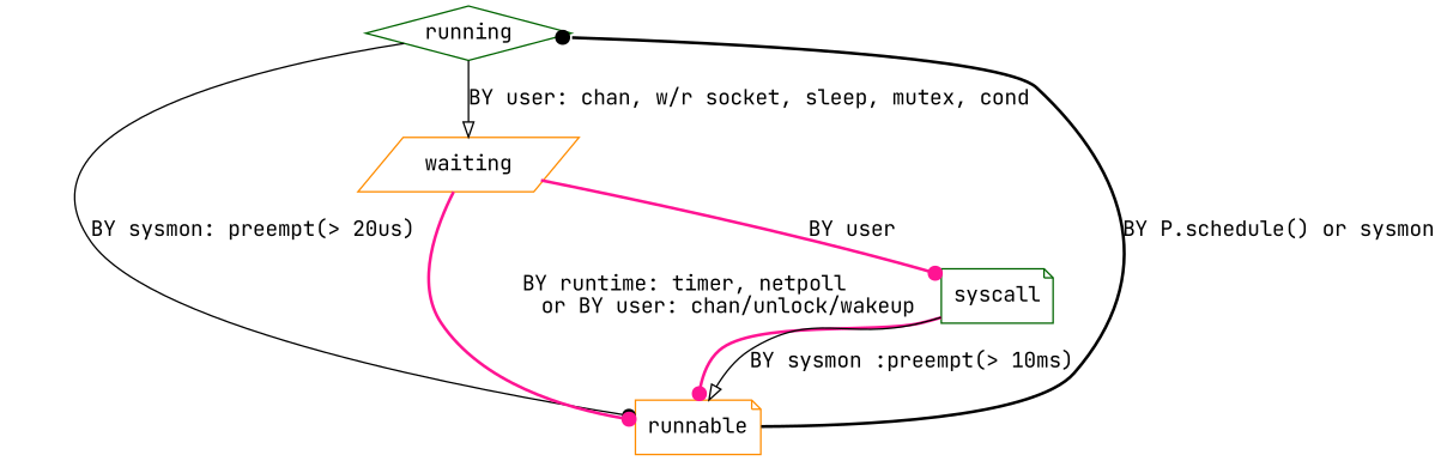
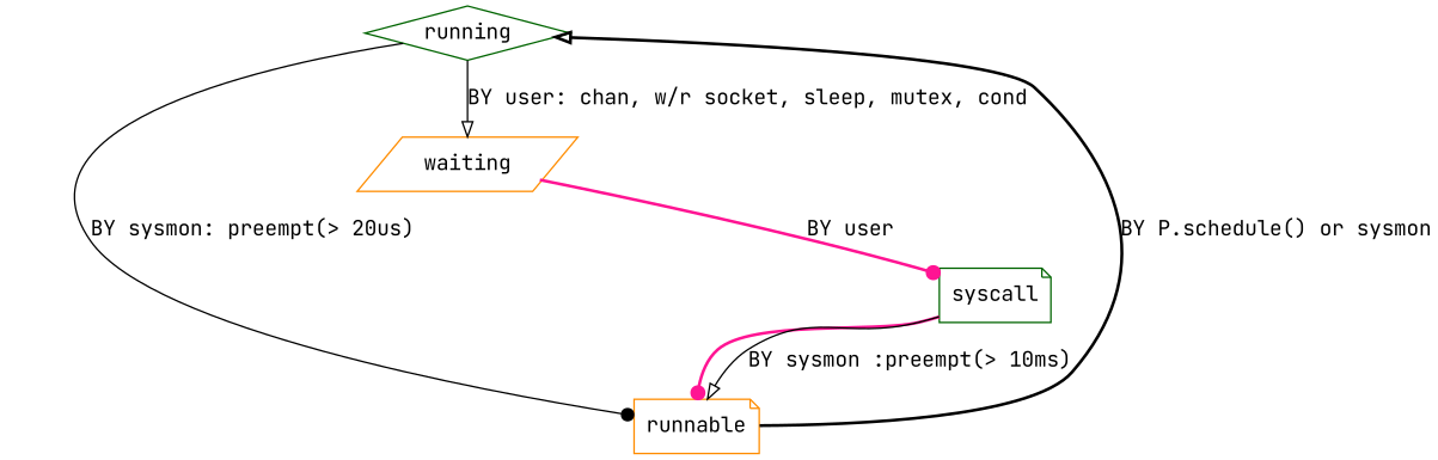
  digraph {
    fontname="JetBrains Mono"
    node [color=darkgreen fontname="JetBrains Mono" shape=note]
    edge [arrowhead=dot color=black fontname="JetBrains Mono" style=bold]
    running [shape=diamond]
    runnable [color=darkorange]
    waiting [color=darkorange shape=parallelogram]
    syscall
    running -> runnable [label="BY sysmon: preempt(> 20us) " style=solid]
    running -> waiting [arrowhead=onormal label="BY user: chan, w/r socket, sleep, mutex, cond" style=solid]
-   runnable -> running [label="BY P.schedule() or sysmon"]
-   waiting -> runnable [color=deeppink label="BY runtime: timer, netpoll\n	or BY user: chan/unlock/wakeup "]
+   runnable -> running [arrowhead=onormal label="BY P.schedule() or sysmon"]
    waiting -> syscall [color=deeppink label="BY user"]
    syscall -> runnable [color=deeppink]
    syscall -> runnable [arrowhead=onormal label="BY sysmon :preempt(> 10ms)" style=solid]
  }
